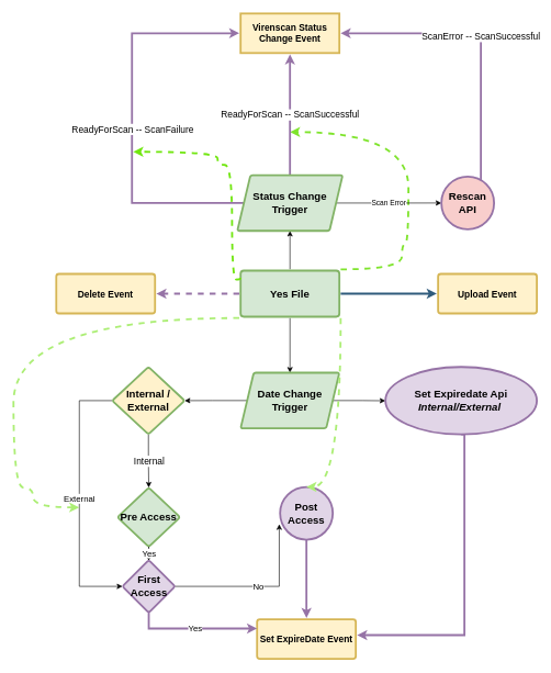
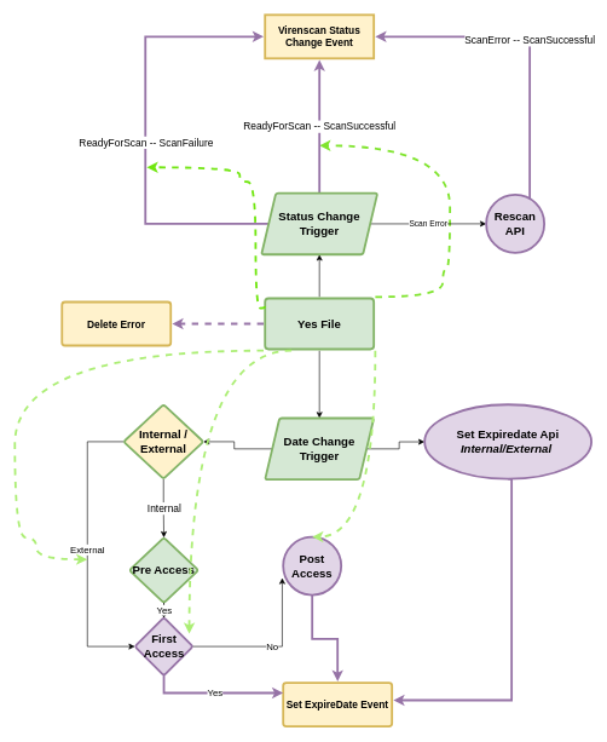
  <mxCell id="0" />
  <mxCell id="1" parent="0" />
- <mxCell id="2" value="" style="edgeStyle=none;rounded=0;jumpStyle=none;html=1;shadow=0;labelBackgroundColor=none;startArrow=none;startFill=0;endArrow=classic;endFill=1;jettySize=auto;orthogonalLoop=1;strokeColor=#2F5B7C;strokeWidth=3;fontFamily=Helvetica;fontSize=16;fontColor=#23445D;spacing=5;" parent="1" source="6" target="12" edge="1"><mxGeometry relative="1" as="geometry" /></mxCell>
  <mxCell id="3" style="edgeStyle=orthogonalEdgeStyle;rounded=0;orthogonalLoop=1;jettySize=auto;html=1;entryX=1;entryY=0.5;entryDx=0;entryDy=0;dashed=1;fillColor=#e1d5e7;strokeColor=#9673a6;strokeWidth=3;" edge="1" parent="1" source="6" target="7"><mxGeometry relative="1" as="geometry" /></mxCell>
  <mxCell id="4" value="" style="edgeStyle=orthogonalEdgeStyle;rounded=0;orthogonalLoop=1;jettySize=auto;html=1;" edge="1" parent="1" source="6" target="15"><mxGeometry relative="1" as="geometry" /></mxCell>
  <mxCell id="5" value="" style="edgeStyle=orthogonalEdgeStyle;rounded=0;orthogonalLoop=1;jettySize=auto;html=1;" edge="1" parent="1" source="6" target="29"><mxGeometry relative="1" as="geometry" /></mxCell>
  <mxCell id="6" value="Yes File" style="rounded=1;whiteSpace=wrap;html=1;shadow=0;labelBackgroundColor=none;strokeColor=#82b366;strokeWidth=3;fillColor=#d5e8d4;fontFamily=Helvetica;fontSize=16;align=center;fontStyle=1;spacing=5;arcSize=7;perimeterSpacing=2;" parent="1" vertex="1"><mxGeometry x="365" y="410.5" width="150" height="70" as="geometry" /></mxCell>
- <mxCell id="7" value="Delete Event" style="rounded=1;whiteSpace=wrap;html=1;shadow=0;labelBackgroundColor=none;strokeColor=#d6b656;strokeWidth=3;fillColor=#fff2cc;fontFamily=Helvetica;fontSize=14;align=center;spacing=5;fontStyle=1;arcSize=7;perimeterSpacing=2;" parent="1" vertex="1"><mxGeometry x="85" y="415.5" width="150" height="60" as="geometry" /></mxCell>
+ <mxCell id="7" value="Delete Error" style="rounded=1;whiteSpace=wrap;html=1;shadow=0;labelBackgroundColor=none;strokeColor=#d6b656;strokeWidth=3;fillColor=#fff2cc;fontFamily=Helvetica;fontSize=14;align=center;spacing=5;fontStyle=1;arcSize=7;perimeterSpacing=2;" parent="1" vertex="1"><mxGeometry x="85" y="415.5" width="150" height="60" as="geometry" /></mxCell>
  <mxCell id="8" value="Set ExpireDate Event" style="rounded=1;whiteSpace=wrap;html=1;shadow=0;labelBackgroundColor=none;strokeColor=#d6b656;strokeWidth=3;fillColor=#fff2cc;fontFamily=Helvetica;fontSize=14;align=center;spacing=5;fontStyle=1;arcSize=7;perimeterSpacing=2;" parent="1" vertex="1"><mxGeometry x="390" y="940" width="150" height="60" as="geometry" /></mxCell>
  <mxCell id="9" value="Virenscan Status Change Event" style="whiteSpace=wrap;html=1;shadow=0;labelBackgroundColor=none;strokeColor=#d6b656;strokeWidth=3;fillColor=#fff2cc;fontFamily=Helvetica;fontSize=14;align=center;spacing=5;fontStyle=1;arcSize=7;perimeterSpacing=2;rounded=0;" parent="1" vertex="1"><mxGeometry x="365" y="20" width="150" height="60" as="geometry" /></mxCell>
  <mxCell id="10" style="edgeStyle=orthogonalEdgeStyle;rounded=0;orthogonalLoop=1;jettySize=auto;html=1;elbow=vertical;curved=1;strokeColor=#7fe42d;exitX=1;exitY=0;exitDx=0;exitDy=0;strokeWidth=3;dashed=1;" edge="1" parent="1" source="6"><mxGeometry relative="1" as="geometry"><mxPoint x="440" y="200" as="targetPoint" /><Array as="points"><mxPoint x="610" y="409" /><mxPoint x="610" y="370" /><mxPoint x="620" y="370" /><mxPoint x="620" y="200" /></Array></mxGeometry></mxCell>
  <mxCell id="11" style="edgeStyle=orthogonalEdgeStyle;rounded=0;orthogonalLoop=1;jettySize=auto;html=1;curved=1;exitX=0;exitY=0;exitDx=0;exitDy=0;strokeColor=#70e60f;strokeWidth=3;dashed=1;" edge="1" parent="1"><mxGeometry relative="1" as="geometry"><mxPoint x="201.92" y="230" as="targetPoint" /><mxPoint x="364.92" y="421.5" as="sourcePoint" /><Array as="points"><mxPoint x="365" y="424" /><mxPoint x="352" y="424" /><mxPoint x="352" y="250" /><mxPoint x="330" y="250" /><mxPoint x="330" y="230" /></Array></mxGeometry></mxCell>
- <mxCell id="12" value="Upload Event" style="rounded=1;whiteSpace=wrap;html=1;shadow=0;labelBackgroundColor=none;strokeColor=#d6b656;strokeWidth=3;fillColor=#fff2cc;fontFamily=Helvetica;fontSize=14;align=center;spacing=5;fontStyle=1;arcSize=7;perimeterSpacing=2;" parent="1" vertex="1"><mxGeometry x="665" y="415.5" width="150" height="60" as="geometry" /></mxCell>
  <mxCell id="13" value="" style="edgeStyle=orthogonalEdgeStyle;rounded=0;orthogonalLoop=1;jettySize=auto;html=1;" edge="1" parent="1" source="15" target="19"><mxGeometry relative="1" as="geometry" /></mxCell>
  <mxCell id="14" value="" style="edgeStyle=orthogonalEdgeStyle;rounded=0;orthogonalLoop=1;jettySize=auto;html=1;" edge="1" parent="1" source="15" target="22"><mxGeometry relative="1" as="geometry" /></mxCell>
- <mxCell id="15" value="Date Change Trigger" style="shape=parallelogram;perimeter=parallelogramPerimeter;whiteSpace=wrap;html=1;fixedSize=1;fontSize=16;fillColor=#d5e8d4;strokeColor=#82b366;rounded=1;shadow=0;labelBackgroundColor=none;strokeWidth=3;fontStyle=1;spacing=5;arcSize=7;" vertex="1" parent="1"><mxGeometry x="365" y="565.5" width="150" height="84.5" as="geometry" /></mxCell>
+ <mxCell id="15" value="Date Change Trigger" style="shape=parallelogram;perimeter=parallelogramPerimeter;whiteSpace=wrap;html=1;fixedSize=1;fontSize=16;fillColor=#d5e8d4;strokeColor=#82b366;rounded=1;shadow=0;labelBackgroundColor=none;strokeWidth=3;fontStyle=1;spacing=5;arcSize=7;" vertex="1" parent="1"><mxGeometry x="365" y="575.5" width="150" height="84.5" as="geometry" /></mxCell>
  <mxCell id="16" style="edgeStyle=orthogonalEdgeStyle;rounded=0;orthogonalLoop=1;jettySize=auto;html=1;entryX=0.5;entryY=0;entryDx=0;entryDy=0;fillColor=#e1d5e7;strokeColor=#9673a6;strokeWidth=3;" edge="1" parent="1" source="17" target="8"><mxGeometry relative="1" as="geometry" /></mxCell>
- <mxCell id="17" value="Post Access" style="ellipse;whiteSpace=wrap;html=1;fontSize=16;fillColor=#e1d5e7;strokeColor=#9673a6;rounded=1;shadow=0;labelBackgroundColor=none;strokeWidth=3;fontStyle=1;spacing=5;arcSize=7;" vertex="1" parent="1"><mxGeometry x="425" y="739.01" width="80" height="80" as="geometry" /></mxCell>
+ <mxCell id="17" value="Post Access" style="ellipse;whiteSpace=wrap;html=1;fontSize=16;fillColor=#e1d5e7;strokeColor=#9673a6;rounded=1;shadow=0;labelBackgroundColor=none;strokeWidth=3;fontStyle=1;spacing=5;arcSize=7;" vertex="1" parent="1"><mxGeometry x="390" y="739.01" width="80" height="80" as="geometry" /></mxCell>
  <mxCell id="18" style="edgeStyle=orthogonalEdgeStyle;rounded=0;orthogonalLoop=1;jettySize=auto;html=1;entryX=1;entryY=0.406;entryDx=0;entryDy=0;entryPerimeter=0;exitX=0.5;exitY=1;exitDx=0;exitDy=0;fillColor=#e1d5e7;strokeColor=#9673a6;strokeWidth=3;" edge="1" parent="1" source="19" target="8"><mxGeometry relative="1" as="geometry"><mxPoint x="740" y="920" as="targetPoint" /><Array as="points"><mxPoint x="705" y="964" /></Array></mxGeometry></mxCell>
  <mxCell id="19" value="Set Expiredate Api&lt;br&gt;&lt;i&gt;Internal/External&amp;nbsp;&lt;/i&gt;" style="ellipse;whiteSpace=wrap;html=1;fontSize=16;fillColor=#e1d5e7;strokeColor=#9673a6;rounded=1;shadow=0;labelBackgroundColor=none;strokeWidth=3;fontStyle=1;spacing=5;arcSize=7;" vertex="1" parent="1"><mxGeometry x="585" y="556.75" width="230" height="102.5" as="geometry" /></mxCell>
  <mxCell id="20" value="&lt;font style=&quot;font-size: 13px;&quot;&gt;External&lt;/font&gt;" style="edgeStyle=orthogonalEdgeStyle;rounded=0;orthogonalLoop=1;jettySize=auto;html=1;entryX=0;entryY=0.5;entryDx=0;entryDy=0;" edge="1" parent="1" source="22" target="33"><mxGeometry relative="1" as="geometry"><mxPoint x="100" y="740" as="targetPoint" /><Array as="points"><mxPoint x="120" y="608" /><mxPoint x="120" y="890" /></Array></mxGeometry></mxCell>
  <mxCell id="21" value="&lt;font style=&quot;font-size: 14px;&quot;&gt;Internal&lt;/font&gt;" style="edgeStyle=orthogonalEdgeStyle;rounded=0;orthogonalLoop=1;jettySize=auto;html=1;" edge="1" parent="1" source="22" target="24"><mxGeometry relative="1" as="geometry" /></mxCell>
  <mxCell id="22" value="Internal / External" style="rhombus;whiteSpace=wrap;html=1;fontSize=16;fillColor=#fff2cc;strokeColor=#82b366;rounded=1;shadow=0;labelBackgroundColor=none;strokeWidth=3;fontStyle=1;spacing=5;arcSize=7;" vertex="1" parent="1"><mxGeometry x="170" y="556.75" width="110" height="102.25" as="geometry" /></mxCell>
  <mxCell id="23" value="&lt;font style=&quot;font-size: 13px;&quot;&gt;Yes&lt;/font&gt;" style="edgeStyle=orthogonalEdgeStyle;rounded=0;orthogonalLoop=1;jettySize=auto;html=1;endArrow=diamond;" edge="1" parent="1" source="24" target="33"><mxGeometry relative="1" as="geometry" /></mxCell>
  <mxCell id="24" value="Pre Access" style="rhombus;whiteSpace=wrap;html=1;fontSize=16;fillColor=#d5e8d4;strokeColor=#82b366;rounded=1;shadow=0;labelBackgroundColor=none;strokeWidth=3;fontStyle=1;spacing=5;arcSize=7;" vertex="1" parent="1"><mxGeometry x="178" y="740.01" width="95" height="90" as="geometry" /></mxCell>
  <mxCell id="25" value="&lt;font style=&quot;font-size: 14px;&quot;&gt;ReadyForScan -- ScanSuccessful&lt;/font&gt;" style="edgeStyle=orthogonalEdgeStyle;rounded=0;orthogonalLoop=1;jettySize=auto;html=1;entryX=0.5;entryY=1;entryDx=0;entryDy=0;fillColor=#e1d5e7;strokeColor=#9673a6;strokeWidth=3;" edge="1" parent="1" source="29" target="9"><mxGeometry relative="1" as="geometry" /></mxCell>
  <mxCell id="26" style="edgeStyle=orthogonalEdgeStyle;rounded=0;orthogonalLoop=1;jettySize=auto;html=1;entryX=0;entryY=0.5;entryDx=0;entryDy=0;fillColor=#e1d5e7;strokeColor=#9673a6;strokeWidth=3;" edge="1" parent="1" source="29" target="9"><mxGeometry relative="1" as="geometry"><Array as="points"><mxPoint x="200" y="308" /><mxPoint x="200" y="50" /></Array></mxGeometry></mxCell>
  <mxCell id="27" value="&lt;font style=&quot;font-size: 14px;&quot;&gt;ReadyForScan -- ScanFailure&lt;/font&gt;" style="edgeLabel;html=1;align=center;verticalAlign=middle;resizable=0;points=[];" vertex="1" connectable="0" parent="26"><mxGeometry x="-0.046" relative="1" as="geometry"><mxPoint as="offset" /></mxGeometry></mxCell>
  <mxCell id="28" value="Scan Error" style="edgeStyle=orthogonalEdgeStyle;rounded=0;orthogonalLoop=1;jettySize=auto;html=1;entryX=0;entryY=0.5;entryDx=0;entryDy=0;" edge="1" parent="1" source="29" target="31"><mxGeometry relative="1" as="geometry" /></mxCell>
  <mxCell id="29" value="Status Change Trigger" style="shape=parallelogram;perimeter=parallelogramPerimeter;whiteSpace=wrap;html=1;fixedSize=1;fontSize=16;fillColor=#d5e8d4;strokeColor=#82b366;rounded=1;shadow=0;labelBackgroundColor=none;strokeWidth=3;fontStyle=1;spacing=5;arcSize=7;" vertex="1" parent="1"><mxGeometry x="360" y="265.5" width="160" height="84.5" as="geometry" /></mxCell>
  <mxCell id="30" value="&lt;font style=&quot;font-size: 14px;&quot;&gt;ScanError -- ScanSuccessful&lt;/font&gt;" style="edgeStyle=orthogonalEdgeStyle;rounded=0;orthogonalLoop=1;jettySize=auto;html=1;entryX=1;entryY=0.5;entryDx=0;entryDy=0;fillColor=#e1d5e7;strokeColor=#9673a6;strokeWidth=3;" edge="1" parent="1" source="31" target="9"><mxGeometry relative="1" as="geometry"><Array as="points"><mxPoint x="730" y="308" /><mxPoint x="730" y="50" /></Array></mxGeometry></mxCell>
- <mxCell id="31" value="Rescan API" style="ellipse;whiteSpace=wrap;html=1;fontSize=16;fillColor=#f8cecc;strokeColor=#9673a6;rounded=1;shadow=0;labelBackgroundColor=none;strokeWidth=3;fontStyle=1;spacing=5;arcSize=7;" vertex="1" parent="1"><mxGeometry x="670" y="267.75" width="80" height="80" as="geometry" /></mxCell>
+ <mxCell id="31" value="Rescan API" style="ellipse;whiteSpace=wrap;html=1;fontSize=16;fillColor=#e1d5e7;strokeColor=#9673a6;rounded=1;shadow=0;labelBackgroundColor=none;strokeWidth=3;fontStyle=1;spacing=5;arcSize=7;" vertex="1" parent="1"><mxGeometry x="670" y="267.75" width="80" height="80" as="geometry" /></mxCell>
  <mxCell id="32" value="&lt;font style=&quot;font-size: 13px;&quot;&gt;Yes&lt;/font&gt;" style="edgeStyle=orthogonalEdgeStyle;rounded=0;orthogonalLoop=1;jettySize=auto;html=1;entryX=0;entryY=0.25;entryDx=0;entryDy=0;exitX=0.5;exitY=1;exitDx=0;exitDy=0;fillColor=#e1d5e7;strokeColor=#9673a6;strokeWidth=3;" edge="1" parent="1" source="33"><mxGeometry relative="1" as="geometry"><mxPoint x="199.476" y="920.004" as="sourcePoint" /><mxPoint x="390" y="954" as="targetPoint" /><Array as="points"><mxPoint x="226" y="954" /></Array></mxGeometry></mxCell>
  <mxCell id="33" value="First Access" style="rhombus;whiteSpace=wrap;html=1;fontSize=16;fillColor=#e1d5e7;strokeColor=#9673a6;rounded=1;shadow=0;labelBackgroundColor=none;strokeWidth=3;fontStyle=1;spacing=5;arcSize=7;" vertex="1" parent="1"><mxGeometry x="185.5" y="850" width="80" height="80" as="geometry" /></mxCell>
  <mxCell id="34" value="&lt;font style=&quot;font-size: 13px;&quot;&gt;No&lt;/font&gt;" style="edgeStyle=orthogonalEdgeStyle;rounded=0;orthogonalLoop=1;jettySize=auto;html=1;entryX=-0.016;entryY=0.707;entryDx=0;entryDy=0;entryPerimeter=0;" edge="1" parent="1" source="33" target="17"><mxGeometry relative="1" as="geometry" /></mxCell>
  <mxCell id="35" style="edgeStyle=orthogonalEdgeStyle;rounded=0;orthogonalLoop=1;jettySize=auto;html=1;exitX=0;exitY=1;exitDx=0;exitDy=0;curved=1;strokeColor=#acee75;strokeWidth=3;dashed=1;" edge="1" parent="1" source="6"><mxGeometry relative="1" as="geometry"><mxPoint x="120" y="770" as="targetPoint" /><Array as="points"><mxPoint x="20" y="483" /><mxPoint x="20" y="740" /><mxPoint x="50" y="740" /><mxPoint x="50" y="770" /></Array></mxGeometry></mxCell>
+ <mxCell id="36" style="edgeStyle=orthogonalEdgeStyle;rounded=0;orthogonalLoop=1;jettySize=auto;html=1;exitX=0.25;exitY=1;exitDx=0;exitDy=0;entryX=0.938;entryY=0.28;entryDx=0;entryDy=0;entryPerimeter=0;curved=1;strokeColor=#acee75;strokeWidth=3;dashed=1;" edge="1" parent="1" source="6" target="33"><mxGeometry relative="1" as="geometry"><mxPoint x="673" y="488" as="sourcePoint" /><mxPoint x="98" y="755" as="targetPoint" /></mxGeometry></mxCell>
  <mxCell id="37" style="edgeStyle=orthogonalEdgeStyle;rounded=0;orthogonalLoop=1;jettySize=auto;html=1;exitX=1;exitY=1;exitDx=0;exitDy=0;entryX=0.5;entryY=0;entryDx=0;entryDy=0;curved=1;strokeColor=#acee75;strokeWidth=3;dashed=1;" edge="1" parent="1" source="6" target="17"><mxGeometry relative="1" as="geometry"><mxPoint x="683" y="498" as="sourcePoint" /><mxPoint x="108" y="765" as="targetPoint" /><Array as="points"><mxPoint x="517" y="739" /></Array></mxGeometry></mxCell>
